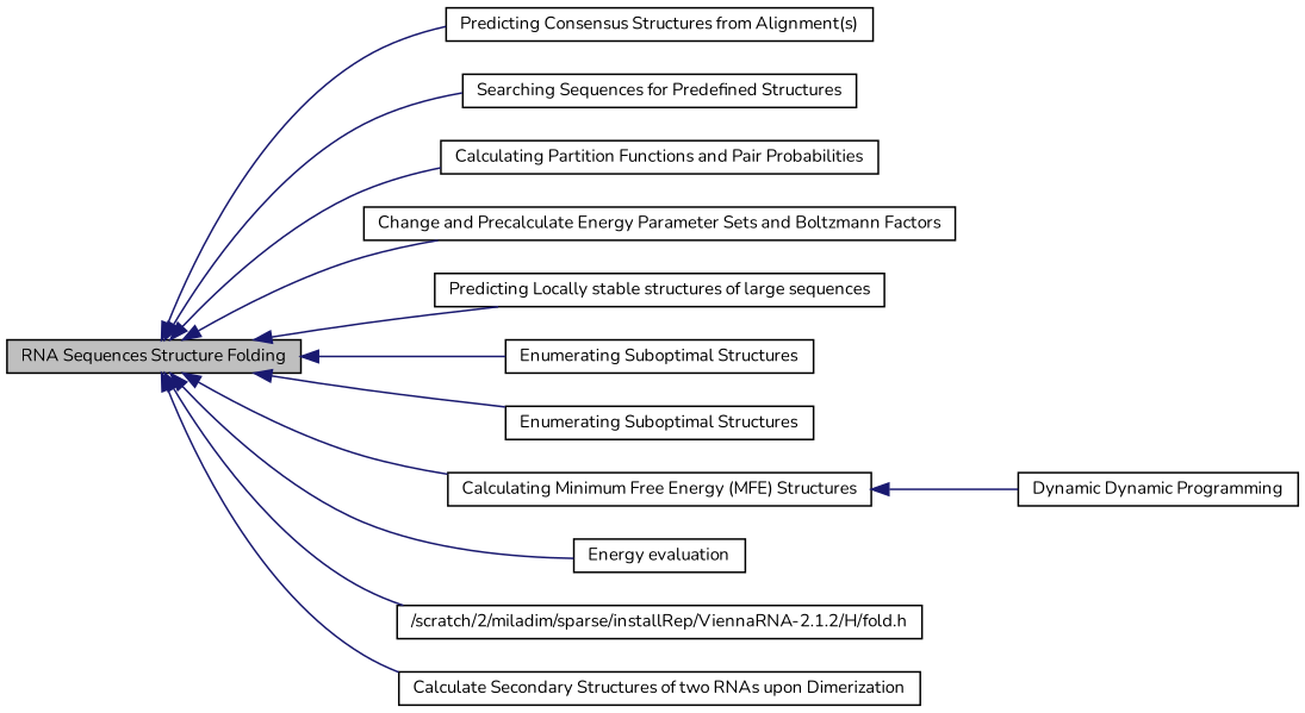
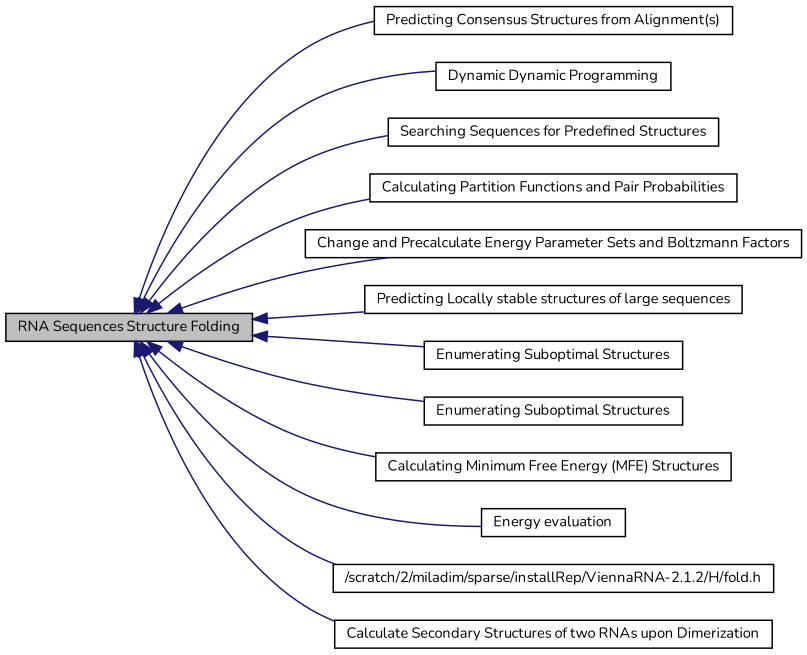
  digraph {
    fontname=Nunito
    rankdir=LR
    node [color=black fontname=Nunito fontsize=10 shape=record]
    edge [color=midnightblue dir=back fontname=Nunito fontsize=8 labelfontname="FreeSans.ttf" labelfontsize=8 shape=plaintext style=solid]
    n1 [height=0.2 label="Predicting Consensus Structures from Alignment(s)" width=0.4]
    n2 [height=0.2 label="Dynamic Dynamic Programming" width=0.4]
    n3 [height=0.2 label="Searching Sequences for Predefined Structures" width=0.4]
    n4 [height=0.2 label="Calculating Partition Functions and Pair Probabilities" width=0.4]
    n5 [height=0.2 label="Change and Precalculate Energy Parameter Sets and Boltzmann Factors" width=0.4]
    n6 [height=0.2 label="Predicting Locally stable structures of large sequences" width=0.4]
    n7 [height=0.2 label="Enumerating Suboptimal Structures" width=0.4]
    n8 [height=0.2 label="Enumerating Suboptimal Structures" width=0.4]
    n9 [height=0.2 label="Calculating Minimum Free Energy (MFE) Structures" width=0.4]
    n10 [height=0.2 label="Energy evaluation" width=0.4]
    n11 [height=0.2 label="/scratch/2/miladim/sparse/installRep/ViennaRNA-2.1.2/H/fold.h" width=0.4]
    n12 [fillcolor=grey75 fontcolor=black height=0.2 label="RNA Sequences Structure Folding" style=filled width=0.4]
    n13 [height=0.2 label="Calculate Secondary Structures of two RNAs upon Dimerization" width=0.4]
    n12 -> n1
-   n9 -> n2
+   n12 -> n2
    n12 -> n3
    n12 -> n4
    n12 -> n5
    n12 -> n6
    n12 -> n7
    n12 -> n8
    n12 -> n9
    n12 -> n10
    n12 -> n11
    n12 -> n13
  }
